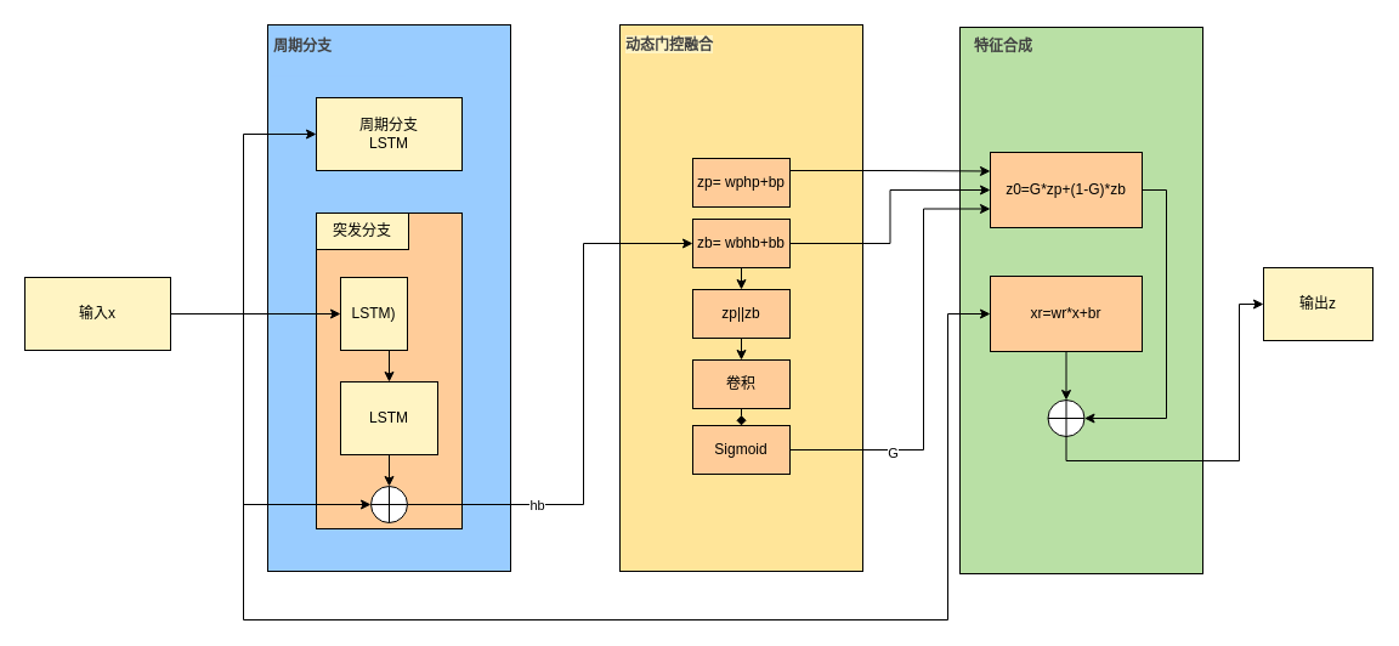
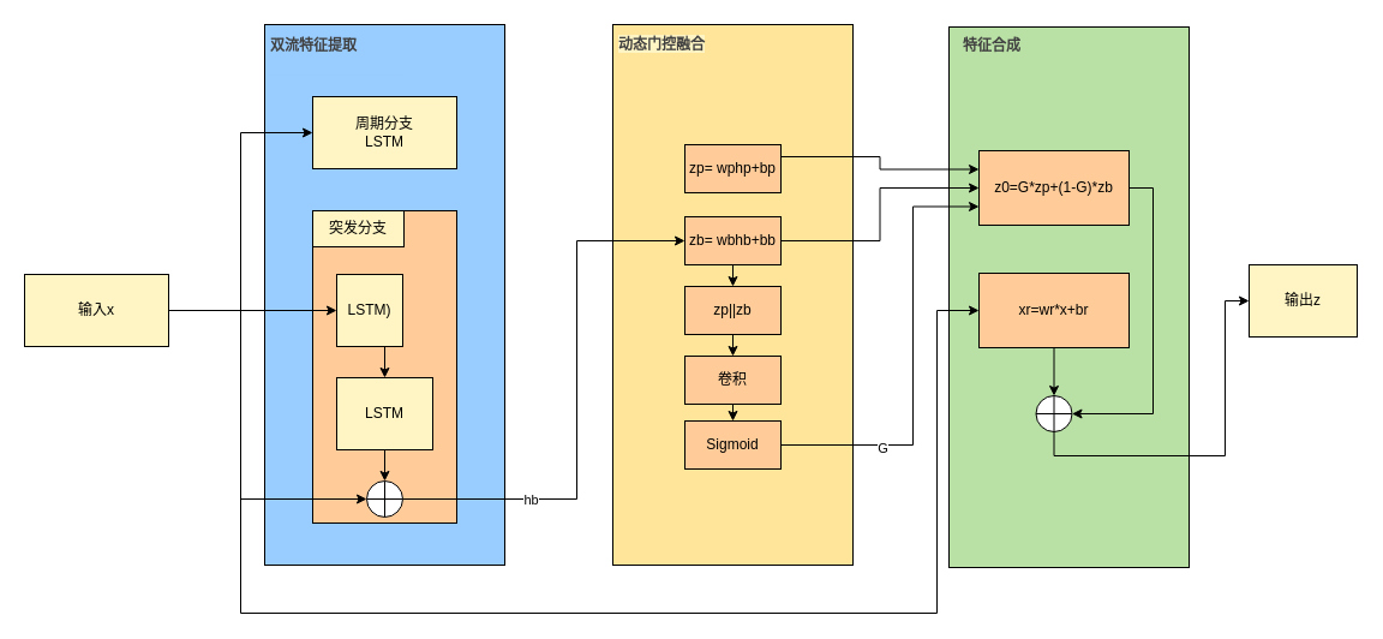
  <mxCell id="0" />
  <mxCell id="1" parent="0" />
  <mxCell id="2" value="" style="rounded=0;whiteSpace=wrap;html=1;fillColor=#FFE599;" vertex="1" parent="1"><mxGeometry x="510" y="20" width="200" height="450" as="geometry" /></mxCell>
  <mxCell id="3" value="" style="rounded=0;whiteSpace=wrap;html=1;fillColor=#99CCFF;" vertex="1" parent="1"><mxGeometry x="220" y="20" width="200" height="450" as="geometry" /></mxCell>
- <mxCell id="4" value="&lt;h3 style=&quot;font-weight: var(--ds-font-weight-strong); font-size: calc(var(--ds-md-zoom)*16px); line-height: 1.5; margin: calc(var(--ds-md-zoom)*16px)0 calc(var(--ds-md-zoom)*12px)0; color: rgb(64, 64, 64); font-family: DeepSeek-CJK-patch, Inter, system-ui, -apple-system, BlinkMacSystemFont, &amp;quot;Segoe UI&amp;quot;, Roboto, &amp;quot;Noto Sans&amp;quot;, Ubuntu, Cantarell, &amp;quot;Helvetica Neue&amp;quot;, Oxygen, &amp;quot;Open Sans&amp;quot;, sans-serif; font-style: normal; font-variant-ligatures: normal; font-variant-caps: normal; letter-spacing: normal; orphans: 2; text-align: start; text-indent: 0px; text-transform: none; widows: 2; word-spacing: 0px; -webkit-text-stroke-width: 0px; white-space: normal; text-decoration-thickness: initial; text-decoration-style: initial; text-decoration-color: initial;&quot;&gt;&lt;strong style=&quot;background-color: rgb(153, 204, 255);&quot;&gt;周期分支&lt;/strong&gt;&lt;/h3&gt;" style="text;whiteSpace=wrap;html=1;fillColor=#99CCFF;" vertex="1" parent="1"><mxGeometry x="223" y="22" width="110" height="40" as="geometry" /></mxCell>
+ <mxCell id="4" value="&lt;h3 style=&quot;font-weight: var(--ds-font-weight-strong); font-size: calc(var(--ds-md-zoom)*16px); line-height: 1.5; margin: calc(var(--ds-md-zoom)*16px)0 calc(var(--ds-md-zoom)*12px)0; color: rgb(64, 64, 64); font-family: DeepSeek-CJK-patch, Inter, system-ui, -apple-system, BlinkMacSystemFont, &amp;quot;Segoe UI&amp;quot;, Roboto, &amp;quot;Noto Sans&amp;quot;, Ubuntu, Cantarell, &amp;quot;Helvetica Neue&amp;quot;, Oxygen, &amp;quot;Open Sans&amp;quot;, sans-serif; font-style: normal; font-variant-ligatures: normal; font-variant-caps: normal; letter-spacing: normal; orphans: 2; text-align: start; text-indent: 0px; text-transform: none; widows: 2; word-spacing: 0px; -webkit-text-stroke-width: 0px; white-space: normal; text-decoration-thickness: initial; text-decoration-style: initial; text-decoration-color: initial;&quot;&gt;&lt;strong style=&quot;background-color: rgb(153, 204, 255);&quot;&gt;双流特征提取&lt;/strong&gt;&lt;/h3&gt;" style="text;whiteSpace=wrap;html=1;fillColor=#99CCFF;" vertex="1" parent="1"><mxGeometry x="223" y="22" width="110" height="40" as="geometry" /></mxCell>
  <mxCell id="5" value="周期分支&lt;div&gt;LSTM&lt;/div&gt;" style="rounded=0;whiteSpace=wrap;html=1;fillColor=#FFF4C3;" vertex="1" parent="1"><mxGeometry x="260" y="80" width="120" height="60" as="geometry" /></mxCell>
  <mxCell id="6" value="" style="rounded=0;whiteSpace=wrap;html=1;fillColor=#FFCC99;" vertex="1" parent="1"><mxGeometry x="260" y="175" width="120" height="260" as="geometry" /></mxCell>
  <mxCell id="7" style="edgeStyle=orthogonalEdgeStyle;rounded=0;orthogonalLoop=1;jettySize=auto;html=1;exitX=0.5;exitY=1;exitDx=0;exitDy=0;entryX=0.5;entryY=0;entryDx=0;entryDy=0;" edge="1" parent="1" source="8" target="10"><mxGeometry relative="1" as="geometry" /></mxCell>
  <mxCell id="8" value="LSTM)" style="rounded=0;whiteSpace=wrap;html=1;fillColor=#FFF4C3;" vertex="1" parent="1"><mxGeometry x="280" y="228" width="55" height="60" as="geometry" /></mxCell>
  <mxCell id="9" style="edgeStyle=orthogonalEdgeStyle;rounded=0;orthogonalLoop=1;jettySize=auto;html=1;exitX=0.5;exitY=1;exitDx=0;exitDy=0;entryX=0.5;entryY=0;entryDx=0;entryDy=0;" edge="1" parent="1" source="10" target="18"><mxGeometry relative="1" as="geometry" /></mxCell>
  <mxCell id="10" value="LSTM" style="rounded=0;whiteSpace=wrap;html=1;fillColor=#FFF4C3;" vertex="1" parent="1"><mxGeometry x="280" y="314" width="80" height="60" as="geometry" /></mxCell>
  <mxCell id="11" style="edgeStyle=orthogonalEdgeStyle;rounded=0;orthogonalLoop=1;jettySize=auto;html=1;exitX=1;exitY=0.5;exitDx=0;exitDy=0;entryX=0;entryY=0.5;entryDx=0;entryDy=0;" edge="1" parent="1" source="14" target="5"><mxGeometry relative="1" as="geometry" /></mxCell>
  <mxCell id="12" style="edgeStyle=orthogonalEdgeStyle;rounded=0;orthogonalLoop=1;jettySize=auto;html=1;exitX=1;exitY=0.5;exitDx=0;exitDy=0;entryX=0;entryY=0.5;entryDx=0;entryDy=0;" edge="1" parent="1" source="14" target="8"><mxGeometry relative="1" as="geometry" /></mxCell>
  <mxCell id="13" style="edgeStyle=orthogonalEdgeStyle;rounded=0;orthogonalLoop=1;jettySize=auto;html=1;exitX=1;exitY=0.5;exitDx=0;exitDy=0;entryX=0;entryY=0.5;entryDx=0;entryDy=0;" edge="1" parent="1" source="14" target="18"><mxGeometry relative="1" as="geometry"><Array as="points"><mxPoint x="200" y="258" /><mxPoint x="200" y="415" /></Array></mxGeometry></mxCell>
  <mxCell id="14" value="输入x" style="rounded=0;whiteSpace=wrap;html=1;fillColor=#FFF4C3;" vertex="1" parent="1"><mxGeometry x="20" y="228" width="120" height="60" as="geometry" /></mxCell>
  <mxCell id="15" value="&lt;h3 style=&quot;font-weight: var(--ds-font-weight-strong); font-size: calc(var(--ds-md-zoom)*16px); line-height: 1.5; margin: calc(var(--ds-md-zoom)*16px)0 calc(var(--ds-md-zoom)*12px)0; color: rgb(64, 64, 64); font-family: DeepSeek-CJK-patch, Inter, system-ui, -apple-system, BlinkMacSystemFont, &amp;quot;Segoe UI&amp;quot;, Roboto, &amp;quot;Noto Sans&amp;quot;, Ubuntu, Cantarell, &amp;quot;Helvetica Neue&amp;quot;, Oxygen, &amp;quot;Open Sans&amp;quot;, sans-serif; font-style: normal; font-variant-ligatures: normal; font-variant-caps: normal; letter-spacing: normal; orphans: 2; text-align: start; text-indent: 0px; text-transform: none; widows: 2; word-spacing: 0px; -webkit-text-stroke-width: 0px; white-space: normal; text-decoration-thickness: initial; text-decoration-style: initial; text-decoration-color: initial;&quot;&gt;&lt;strong style=&quot;background-color: rgb(255, 244, 195);&quot;&gt;动态门控融合&lt;/strong&gt;&lt;/h3&gt;" style="text;whiteSpace=wrap;html=1;" vertex="1" parent="1"><mxGeometry x="513" y="21" width="110" height="40" as="geometry" /></mxCell>
  <mxCell id="16" style="edgeStyle=orthogonalEdgeStyle;rounded=0;orthogonalLoop=1;jettySize=auto;html=1;exitX=1;exitY=0.5;exitDx=0;exitDy=0;entryX=0;entryY=0.5;entryDx=0;entryDy=0;" edge="1" parent="1" source="18" target="27"><mxGeometry relative="1" as="geometry"><Array as="points"><mxPoint x="480" y="415" /><mxPoint x="480" y="200" /></Array></mxGeometry></mxCell>
  <mxCell id="17" value="hb" style="edgeLabel;html=1;align=center;verticalAlign=middle;resizable=0;points=[];" vertex="1" connectable="0" parent="16"><mxGeometry x="-0.64" y="2" relative="1" as="geometry"><mxPoint x="25" y="2" as="offset" /></mxGeometry></mxCell>
  <mxCell id="18" value="" style="shape=orEllipse;perimeter=ellipsePerimeter;whiteSpace=wrap;html=1;backgroundOutline=1;" vertex="1" parent="1"><mxGeometry x="305" y="400" width="30" height="30" as="geometry" /></mxCell>
  <mxCell id="19" value="突发分支" style="rounded=0;whiteSpace=wrap;html=1;fillColor=#FFF4C3;" vertex="1" parent="1"><mxGeometry x="260" y="175" width="76" height="30" as="geometry" /></mxCell>
- <mxCell id="20" value="zp= wphp+bp" style="rounded=0;whiteSpace=wrap;html=1;fillColor=#FFCC99;" vertex="1" parent="1"><mxGeometry x="570" y="130" width="80" height="40" as="geometry" /></mxCell>
+ <mxCell id="20" value="zp= wphp+bp" style="rounded=0;whiteSpace=wrap;html=1;fillColor=#FFCC99;" vertex="1" parent="1"><mxGeometry x="570" y="120" width="80" height="40" as="geometry" /></mxCell>
  <mxCell id="21" value="" style="rounded=0;whiteSpace=wrap;html=1;fillColor=#B9E0A5;" vertex="1" parent="1"><mxGeometry x="790" y="22" width="200" height="450" as="geometry" /></mxCell>
  <mxCell id="22" value="&lt;h3 style=&quot;font-weight: var(--ds-font-weight-strong); font-size: calc(var(--ds-md-zoom)*16px); line-height: 1.5; margin: calc(var(--ds-md-zoom)*16px)0 calc(var(--ds-md-zoom)*12px)0; color: rgb(64, 64, 64); font-family: DeepSeek-CJK-patch, Inter, system-ui, -apple-system, BlinkMacSystemFont, &amp;quot;Segoe UI&amp;quot;, Roboto, &amp;quot;Noto Sans&amp;quot;, Ubuntu, Cantarell, &amp;quot;Helvetica Neue&amp;quot;, Oxygen, &amp;quot;Open Sans&amp;quot;, sans-serif; font-style: normal; font-variant-ligatures: normal; font-variant-caps: normal; letter-spacing: normal; orphans: 2; text-align: start; text-indent: 0px; text-transform: none; widows: 2; word-spacing: 0px; -webkit-text-stroke-width: 0px; white-space: normal; text-decoration-thickness: initial; text-decoration-style: initial; text-decoration-color: initial;&quot;&gt;&lt;strong style=&quot;background-color: rgb(185, 224, 165);&quot;&gt;特征合成&lt;/strong&gt;&lt;/h3&gt;" style="text;whiteSpace=wrap;html=1;" vertex="1" parent="1"><mxGeometry x="800" y="22" width="110" height="40" as="geometry" /></mxCell>
  <mxCell id="23" style="edgeStyle=orthogonalEdgeStyle;rounded=0;orthogonalLoop=1;jettySize=auto;html=1;exitX=1;exitY=0.5;exitDx=0;exitDy=0;entryX=1;entryY=0.5;entryDx=0;entryDy=0;" edge="1" parent="1" source="24" target="39"><mxGeometry relative="1" as="geometry" /></mxCell>
  <mxCell id="24" value="z0=G*zp+(1-G)*zb" style="rounded=0;whiteSpace=wrap;html=1;fillColor=#FFCC99;" vertex="1" parent="1"><mxGeometry x="815" y="125" width="125" height="62" as="geometry" /></mxCell>
  <mxCell id="25" style="edgeStyle=orthogonalEdgeStyle;rounded=0;orthogonalLoop=1;jettySize=auto;html=1;exitX=0.5;exitY=1;exitDx=0;exitDy=0;entryX=0.5;entryY=0;entryDx=0;entryDy=0;" edge="1" parent="1" source="27" target="29"><mxGeometry relative="1" as="geometry" /></mxCell>
  <mxCell id="26" style="edgeStyle=orthogonalEdgeStyle;rounded=0;orthogonalLoop=1;jettySize=auto;html=1;exitX=1;exitY=0.5;exitDx=0;exitDy=0;entryX=0;entryY=0.5;entryDx=0;entryDy=0;" edge="1" parent="1" source="27" target="24"><mxGeometry relative="1" as="geometry" /></mxCell>
  <mxCell id="27" value="zb= wbhb+bb" style="rounded=0;whiteSpace=wrap;html=1;fillColor=#FFCC99;" vertex="1" parent="1"><mxGeometry x="570" y="180" width="80" height="40" as="geometry" /></mxCell>
  <mxCell id="28" style="edgeStyle=orthogonalEdgeStyle;rounded=0;orthogonalLoop=1;jettySize=auto;html=1;exitX=0.5;exitY=1;exitDx=0;exitDy=0;entryX=0.5;entryY=0;entryDx=0;entryDy=0;" edge="1" parent="1" source="29" target="31"><mxGeometry relative="1" as="geometry" /></mxCell>
  <mxCell id="29" value="zp||zb" style="rounded=0;whiteSpace=wrap;html=1;fillColor=#FFCC99;" vertex="1" parent="1"><mxGeometry x="570" y="238" width="80" height="40" as="geometry" /></mxCell>
- <mxCell id="30" style="edgeStyle=orthogonalEdgeStyle;rounded=0;orthogonalLoop=1;jettySize=auto;html=1;exitX=0.5;exitY=1;exitDx=0;exitDy=0;entryX=0.5;entryY=0;entryDx=0;entryDy=0;endArrow=diamond;" edge="1" parent="1" source="31" target="34"><mxGeometry relative="1" as="geometry" /></mxCell>
+ <mxCell id="30" style="edgeStyle=orthogonalEdgeStyle;rounded=0;orthogonalLoop=1;jettySize=auto;html=1;exitX=0.5;exitY=1;exitDx=0;exitDy=0;entryX=0.5;entryY=0;entryDx=0;entryDy=0;" edge="1" parent="1" source="31" target="34"><mxGeometry relative="1" as="geometry" /></mxCell>
  <mxCell id="31" value="卷积" style="rounded=0;whiteSpace=wrap;html=1;fillColor=#FFCC99;" vertex="1" parent="1"><mxGeometry x="570" y="296" width="80" height="40" as="geometry" /></mxCell>
  <mxCell id="32" style="edgeStyle=orthogonalEdgeStyle;rounded=0;orthogonalLoop=1;jettySize=auto;html=1;exitX=1;exitY=0.5;exitDx=0;exitDy=0;entryX=0;entryY=0.75;entryDx=0;entryDy=0;" edge="1" parent="1" source="34" target="24"><mxGeometry relative="1" as="geometry"><Array as="points"><mxPoint x="760" y="370" /><mxPoint x="760" y="172" /></Array></mxGeometry></mxCell>
  <mxCell id="33" value="G" style="edgeLabel;html=1;align=center;verticalAlign=middle;resizable=0;points=[];" vertex="1" connectable="0" parent="32"><mxGeometry x="-0.54" y="-2" relative="1" as="geometry"><mxPoint as="offset" /></mxGeometry></mxCell>
  <mxCell id="34" value="Sigmoid" style="rounded=0;whiteSpace=wrap;html=1;fillColor=#FFCC99;" vertex="1" parent="1"><mxGeometry x="570" y="350" width="80" height="40" as="geometry" /></mxCell>
  <mxCell id="35" style="edgeStyle=orthogonalEdgeStyle;rounded=0;orthogonalLoop=1;jettySize=auto;html=1;exitX=1;exitY=0.25;exitDx=0;exitDy=0;entryX=0;entryY=0.25;entryDx=0;entryDy=0;" edge="1" parent="1" source="20" target="24"><mxGeometry relative="1" as="geometry" /></mxCell>
  <mxCell id="36" style="edgeStyle=orthogonalEdgeStyle;rounded=0;orthogonalLoop=1;jettySize=auto;html=1;exitX=0.5;exitY=1;exitDx=0;exitDy=0;entryX=0.5;entryY=0;entryDx=0;entryDy=0;" edge="1" parent="1" source="37" target="39"><mxGeometry relative="1" as="geometry" /></mxCell>
  <mxCell id="37" value="xr=wr*x+br" style="rounded=0;whiteSpace=wrap;html=1;fillColor=#FFCC99;" vertex="1" parent="1"><mxGeometry x="815" y="227" width="125" height="62" as="geometry" /></mxCell>
  <mxCell id="38" style="edgeStyle=orthogonalEdgeStyle;rounded=0;orthogonalLoop=1;jettySize=auto;html=1;exitX=0.5;exitY=1;exitDx=0;exitDy=0;entryX=0;entryY=0.5;entryDx=0;entryDy=0;" edge="1" parent="1" source="39" target="40"><mxGeometry relative="1" as="geometry"><Array as="points"><mxPoint x="878" y="379" /><mxPoint x="1020" y="379" /><mxPoint x="1020" y="250" /></Array></mxGeometry></mxCell>
  <mxCell id="39" value="" style="shape=orEllipse;perimeter=ellipsePerimeter;whiteSpace=wrap;html=1;backgroundOutline=1;" vertex="1" parent="1"><mxGeometry x="862.5" y="329" width="30" height="30" as="geometry" /></mxCell>
  <mxCell id="40" value="输出z" style="rounded=0;whiteSpace=wrap;html=1;fillColor=#FFF4C3;" vertex="1" parent="1"><mxGeometry x="1040" y="220" width="90" height="60" as="geometry" /></mxCell>
  <mxCell id="41" style="edgeStyle=orthogonalEdgeStyle;rounded=0;orthogonalLoop=1;jettySize=auto;html=1;exitX=1;exitY=0.5;exitDx=0;exitDy=0;entryX=0;entryY=0.5;entryDx=0;entryDy=0;" edge="1" parent="1" source="14" target="37"><mxGeometry relative="1" as="geometry"><Array as="points"><mxPoint x="200" y="258" /><mxPoint x="200" y="510" /><mxPoint x="780" y="510" /><mxPoint x="780" y="258" /></Array></mxGeometry></mxCell>
